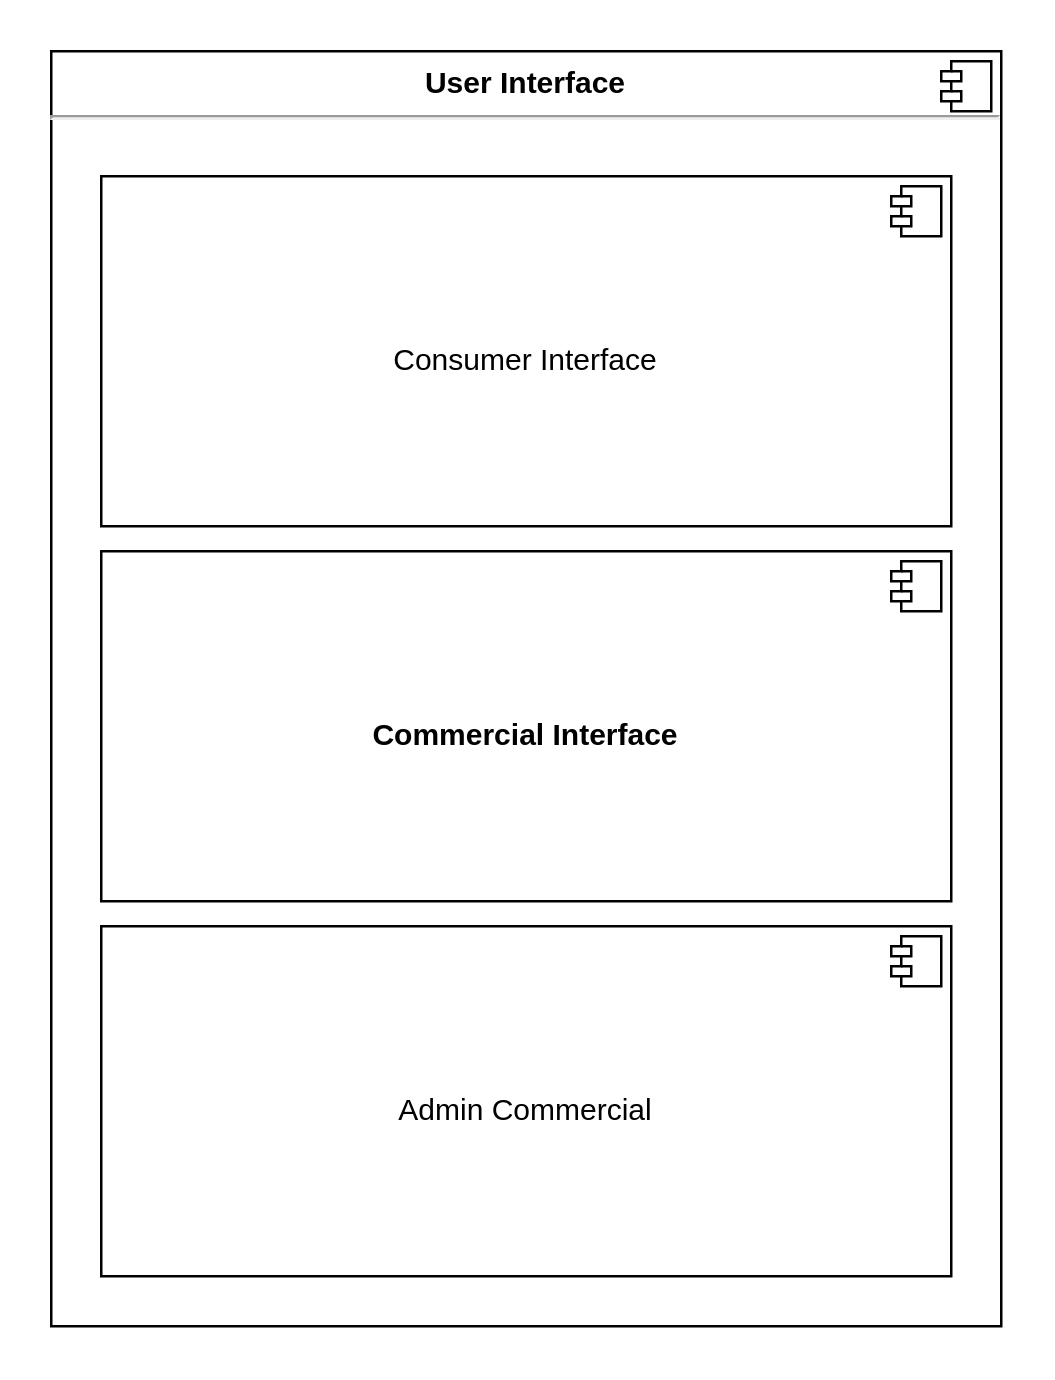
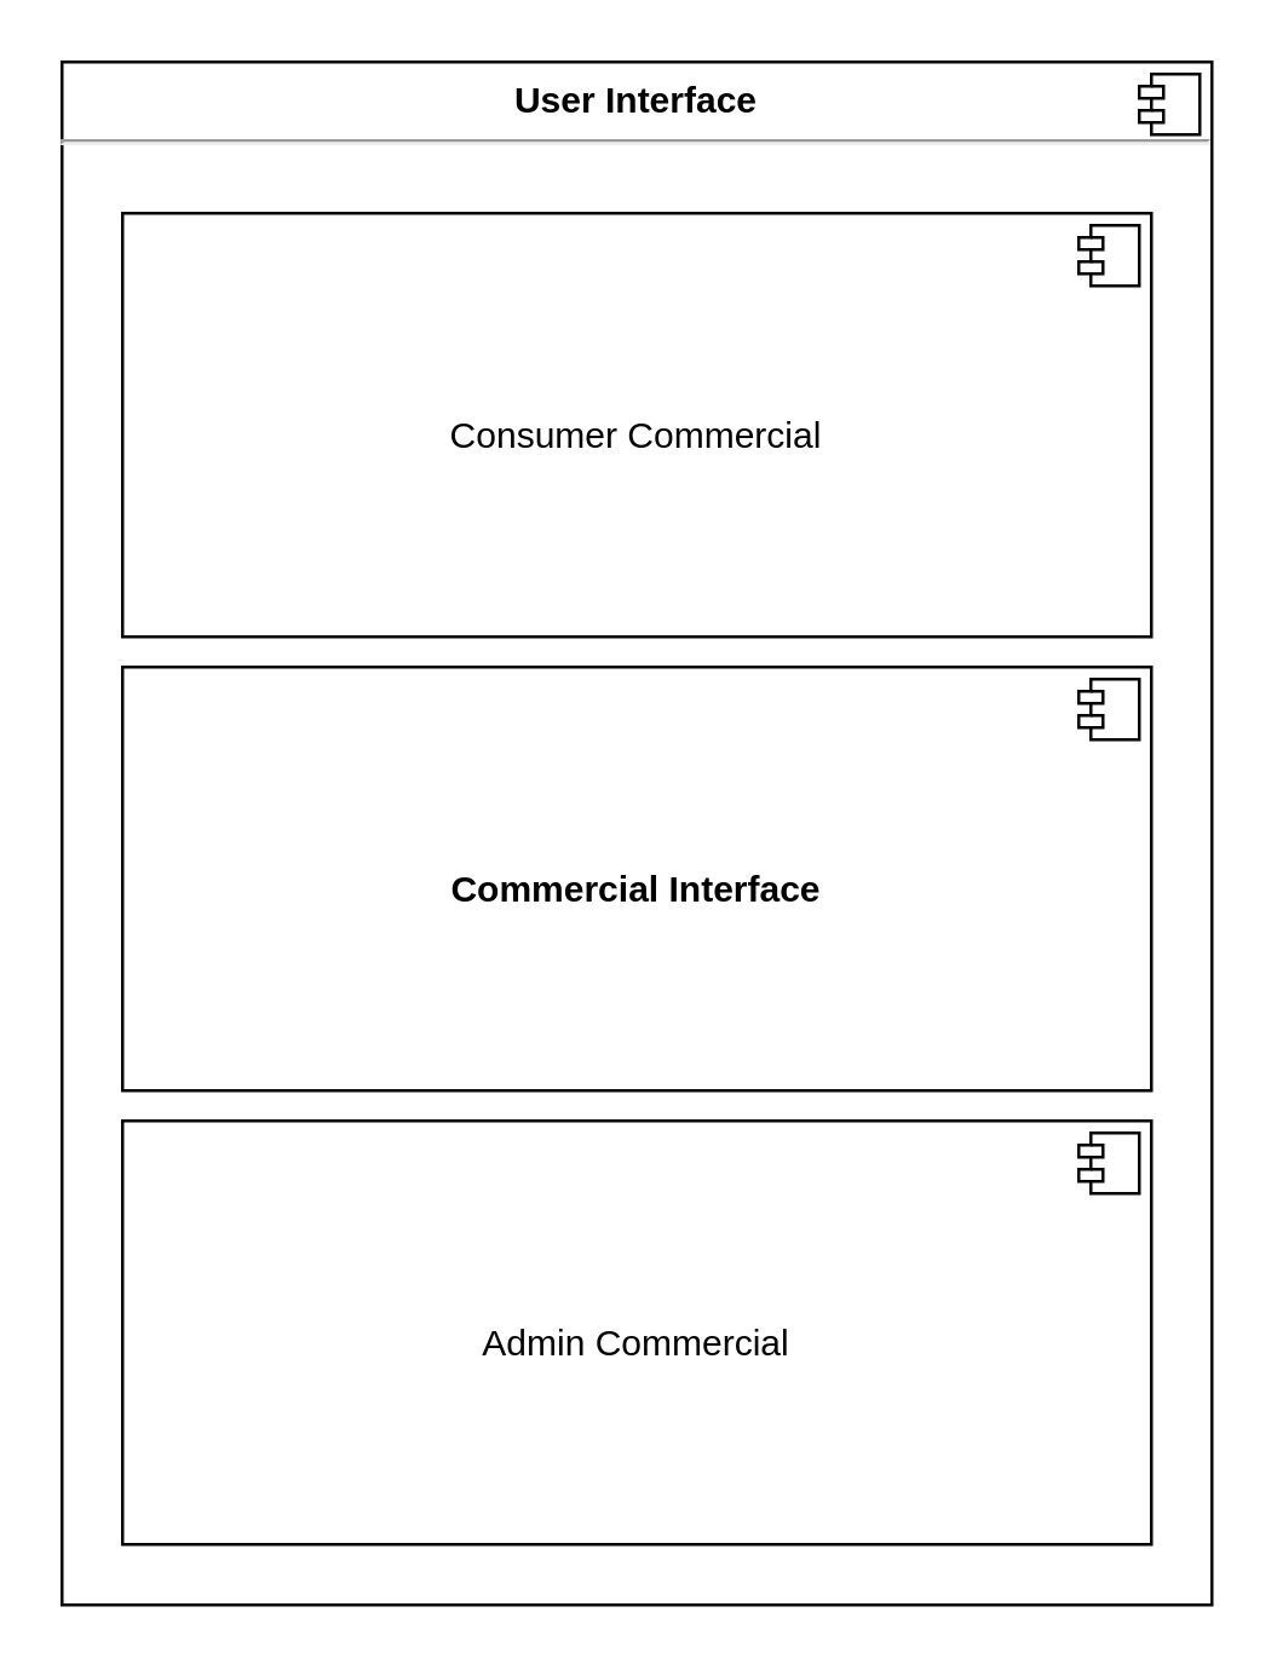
  <mxCell id="0" />
  <mxCell id="1" parent="0" />
  <mxCell id="2" value="&lt;p style=&quot;margin: 0px ; margin-top: 6px ; text-align: center&quot;&gt;&lt;b&gt;User Interface&lt;/b&gt;&lt;/p&gt;&lt;hr&gt;&lt;p style=&quot;margin: 0px ; margin-left: 8px&quot;&gt;&lt;br&gt;&lt;/p&gt;" style="align=left;overflow=fill;html=1;dropTarget=0;" vertex="1" parent="1"><mxGeometry x="20" y="20" width="380" height="510" as="geometry" /></mxCell>
  <mxCell id="3" value="" style="shape=component;jettyWidth=8;jettyHeight=4;" vertex="1" parent="2"><mxGeometry x="1" width="20" height="20" relative="1" as="geometry"><mxPoint x="-24" y="4" as="offset" /></mxGeometry></mxCell>
  <mxCell id="4" value="&lt;p style=&quot;margin: 0px ; margin-top: 6px ; text-align: center&quot;&gt;&lt;br&gt;&lt;/p&gt;&lt;p style=&quot;margin: 0px ; margin-top: 6px ; text-align: center&quot;&gt;&lt;br&gt;&lt;/p&gt;&lt;p style=&quot;margin: 0px ; margin-top: 6px ; text-align: center&quot;&gt;&lt;br&gt;&lt;/p&gt;&lt;p style=&quot;margin: 0px ; margin-top: 6px ; text-align: center&quot;&gt;&lt;b&gt;Commercial Interface&lt;/b&gt;&lt;/p&gt;&lt;p style=&quot;margin: 0px ; margin-top: 6px ; text-align: center&quot;&gt;&lt;b&gt;&lt;br&gt;&lt;/b&gt;&lt;/p&gt;" style="align=left;overflow=fill;html=1;dropTarget=0;" vertex="1" parent="1"><mxGeometry x="40" y="220" width="340" height="140" as="geometry" /></mxCell>
  <mxCell id="5" value="" style="shape=component;jettyWidth=8;jettyHeight=4;" vertex="1" parent="4"><mxGeometry x="1" width="20" height="20" relative="1" as="geometry"><mxPoint x="-24" y="4" as="offset" /></mxGeometry></mxCell>
- <mxCell id="6" value="&lt;p style=&quot;margin: 6px 0px 0px&quot;&gt;&lt;br&gt;&lt;/p&gt;&lt;p style=&quot;margin: 6px 0px 0px&quot;&gt;&lt;br&gt;&lt;/p&gt;&lt;p style=&quot;margin: 6px 0px 0px&quot;&gt;&lt;br&gt;&lt;/p&gt;&lt;p style=&quot;margin: 6px 0px 0px&quot;&gt;Consumer Interface&lt;/p&gt;" style="align=center;overflow=fill;html=1;dropTarget=0;" vertex="1" parent="1"><mxGeometry x="40" y="70" width="340" height="140" as="geometry" /></mxCell>
+ <mxCell id="6" value="&lt;p style=&quot;margin: 6px 0px 0px&quot;&gt;&lt;br&gt;&lt;/p&gt;&lt;p style=&quot;margin: 6px 0px 0px&quot;&gt;&lt;br&gt;&lt;/p&gt;&lt;p style=&quot;margin: 6px 0px 0px&quot;&gt;&lt;br&gt;&lt;/p&gt;&lt;p style=&quot;margin: 6px 0px 0px&quot;&gt;Consumer Commercial&lt;/p&gt;" style="align=center;overflow=fill;html=1;dropTarget=0;" vertex="1" parent="1"><mxGeometry x="40" y="70" width="340" height="140" as="geometry" /></mxCell>
  <mxCell id="7" value="" style="shape=component;jettyWidth=8;jettyHeight=4;" vertex="1" parent="6"><mxGeometry x="1" width="20" height="20" relative="1" as="geometry"><mxPoint x="-24" y="4" as="offset" /></mxGeometry></mxCell>
  <mxCell id="8" value="&lt;p style=&quot;margin: 0px ; margin-top: 6px ; text-align: center&quot;&gt;&lt;br&gt;&lt;/p&gt;&lt;p style=&quot;margin: 0px ; margin-top: 6px ; text-align: center&quot;&gt;&lt;br&gt;&lt;/p&gt;&lt;p style=&quot;margin: 0px ; margin-top: 6px ; text-align: center&quot;&gt;&lt;br&gt;&lt;/p&gt;&lt;p style=&quot;margin: 0px ; margin-top: 6px ; text-align: center&quot;&gt;Admin Commercial&lt;/p&gt;&lt;p style=&quot;margin: 0px ; margin-top: 6px ; text-align: center&quot;&gt;&lt;b&gt;&lt;br&gt;&lt;/b&gt;&lt;/p&gt;" style="align=left;overflow=fill;html=1;dropTarget=0;" vertex="1" parent="1"><mxGeometry x="40" y="370" width="340" height="140" as="geometry" /></mxCell>
  <mxCell id="9" value="" style="shape=component;jettyWidth=8;jettyHeight=4;" vertex="1" parent="8"><mxGeometry x="1" width="20" height="20" relative="1" as="geometry"><mxPoint x="-24" y="4" as="offset" /></mxGeometry></mxCell>
